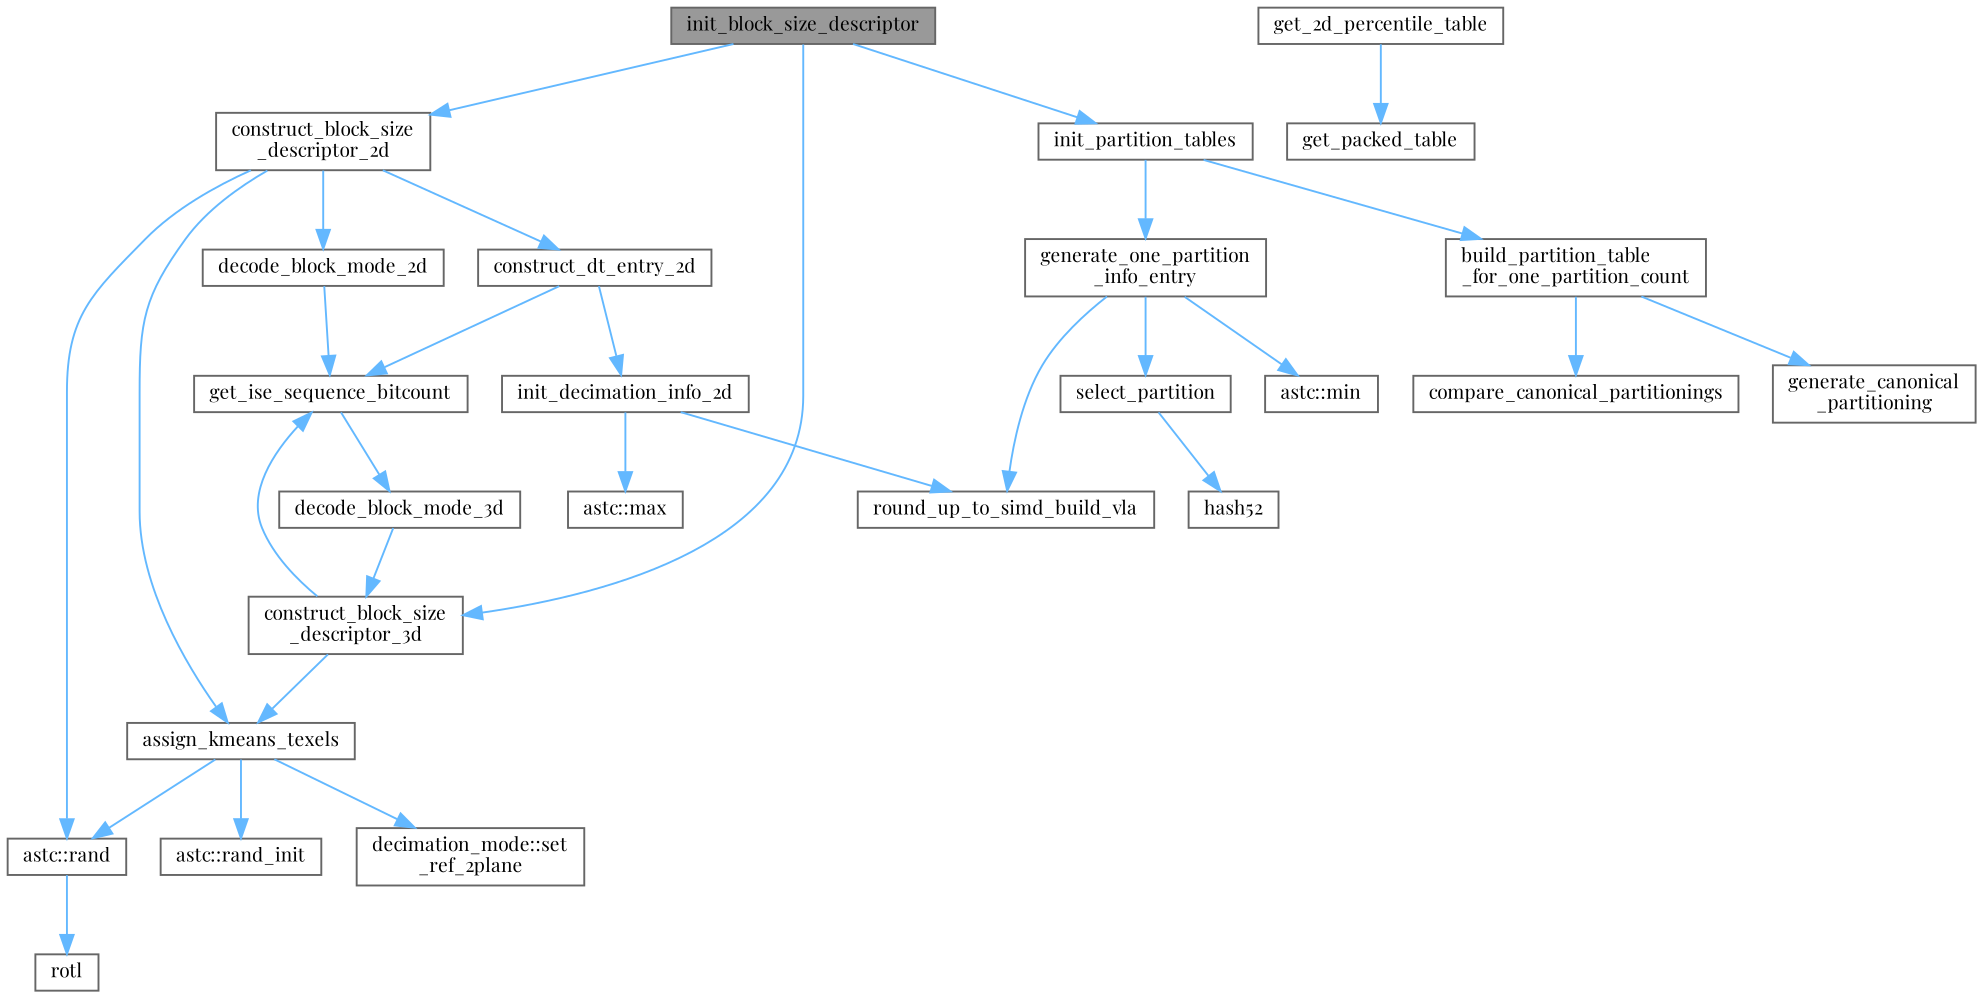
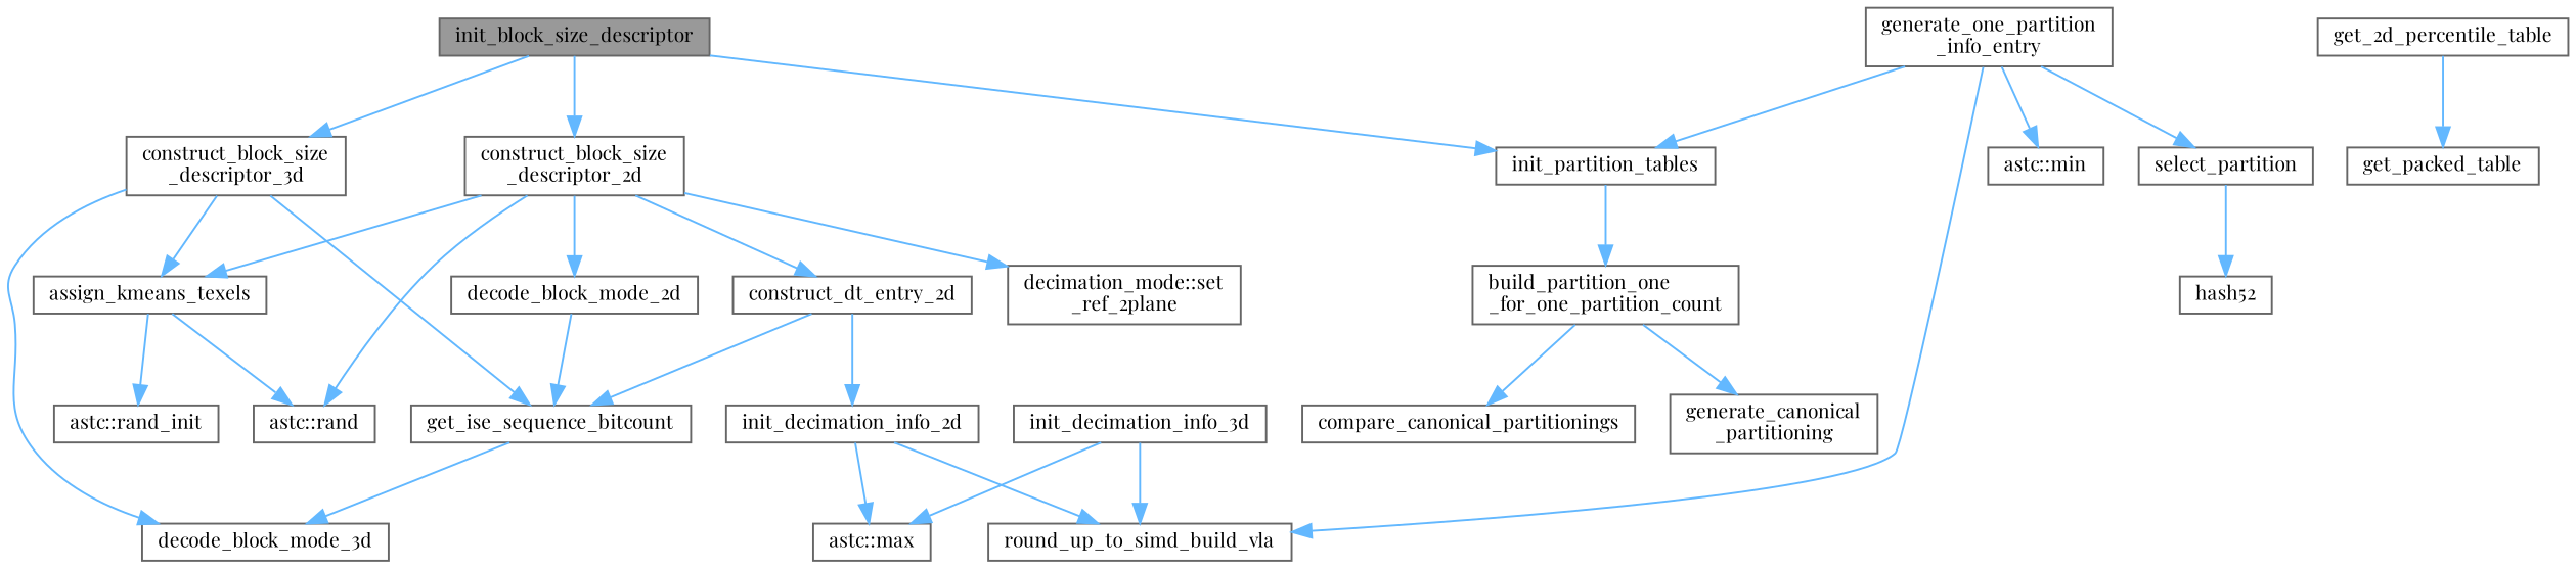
  digraph {
    fontname="Playfair Display"
    rankdir=TB
    node [color=grey40 fillcolor=white fontname="Playfair Display" fontsize=10 shape=box style=filled]
    edge [color=steelblue1 fontname="Playfair Display" fontsize=10 labelfontname=Helvetica labelfontsize=10 style=solid]
    n1 [color=gray40 fillcolor=grey60 fontcolor=black height=0.2 label=init_block_size_descriptor width=0.4]
    n2 [height=0.2 label="construct_block_size\l_descriptor_2d" width=0.4]
    n3 [height=0.2 label="construct_block_size\l_descriptor_3d" width=0.4]
    n4 [height=0.2 label=init_partition_tables width=0.4]
    n5 [height=0.2 label=assign_kmeans_texels width=0.4]
    n6 [height=0.2 label=construct_dt_entry_2d width=0.4]
    n7 [height=0.2 label=decode_block_mode_2d width=0.4]
    n8 [height=0.2 label="decimation_mode::set\l_ref_2plane" width=0.4]
    n9 [height=0.2 label="astc::rand" width=0.4]
    n10 [height=0.2 label=get_ise_sequence_bitcount width=0.4]
    n11 [height=0.2 label=decode_block_mode_3d width=0.4]
-   n12 [height=0.2 label="build_partition_table\l_for_one_partition_count" width=0.4]
+   n12 [height=0.2 label="build_partition_one\l_for_one_partition_count" width=0.4]
    n13 [height=0.2 label="generate_one_partition\l_info_entry" width=0.4]
    n14 [height=0.2 label="astc::rand_init" width=0.4]
    n15 [height=0.2 label=init_decimation_info_2d width=0.4]
    n16 [height=0.2 label=get_2d_percentile_table width=0.4]
    n17 [height=0.2 label=get_packed_table width=0.4]
-   n18 [height=0.2 label=rotl width=0.4]
    n19 [height=0.2 label="astc::max" width=0.4]
    n20 [height=0.2 label=round_up_to_simd_build_vla width=0.4]
+   n21 [height=0.2 label=init_decimation_info_3d width=0.4]
    n22 [height=0.2 label=compare_canonical_partitionings width=0.4]
    n23 [height=0.2 label="generate_canonical\l_partitioning" width=0.4]
    n24 [height=0.2 label="astc::min" width=0.4]
    n25 [height=0.2 label=select_partition width=0.4]
    n26 [height=0.2 label=hash52 width=0.4]
    n1 -> n2
    n1 -> n3
    n1 -> n4
    n2 -> n5
    n2 -> n6
    n2 -> n7
-   n5 -> n8
+   n2 -> n8
    n2 -> n9
    n3 -> n5
    n3 -> n10
-   n11 -> n3
+   n3 -> n11
    n4 -> n12
-   n4 -> n13
+   n13 -> n4
    n5 -> n9
    n5 -> n14
    n6 -> n10
    n6 -> n15
    n7 -> n10
-   n9 -> n18
    n10 -> n11
    n12 -> n22
    n12 -> n23
    n13 -> n20
    n13 -> n24
    n13 -> n25
    n15 -> n19
    n15 -> n20
    n16 -> n17
+   n21 -> n19
+   n21 -> n20
    n25 -> n26
  }
